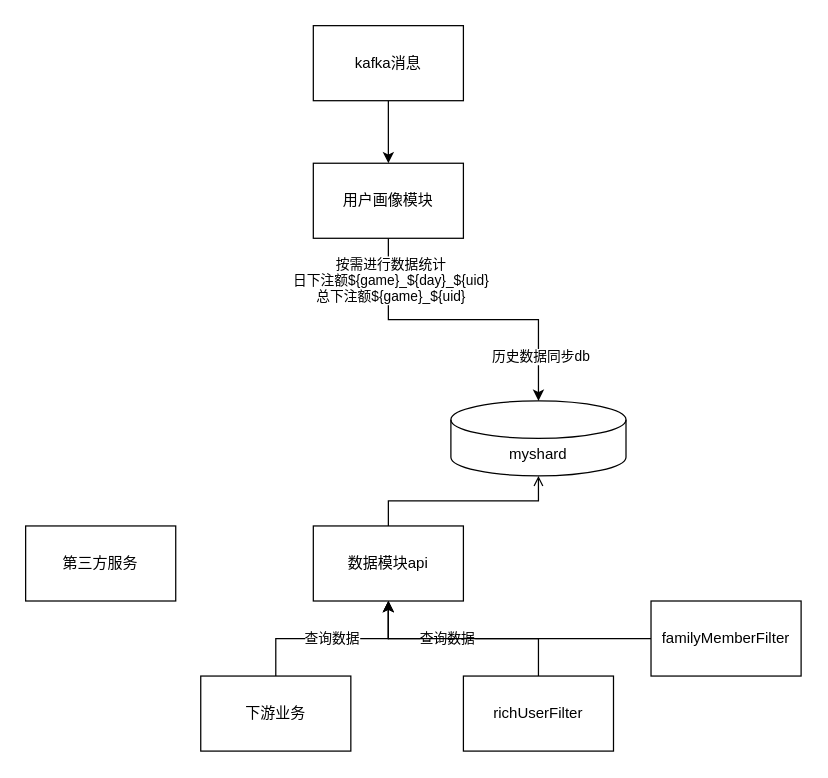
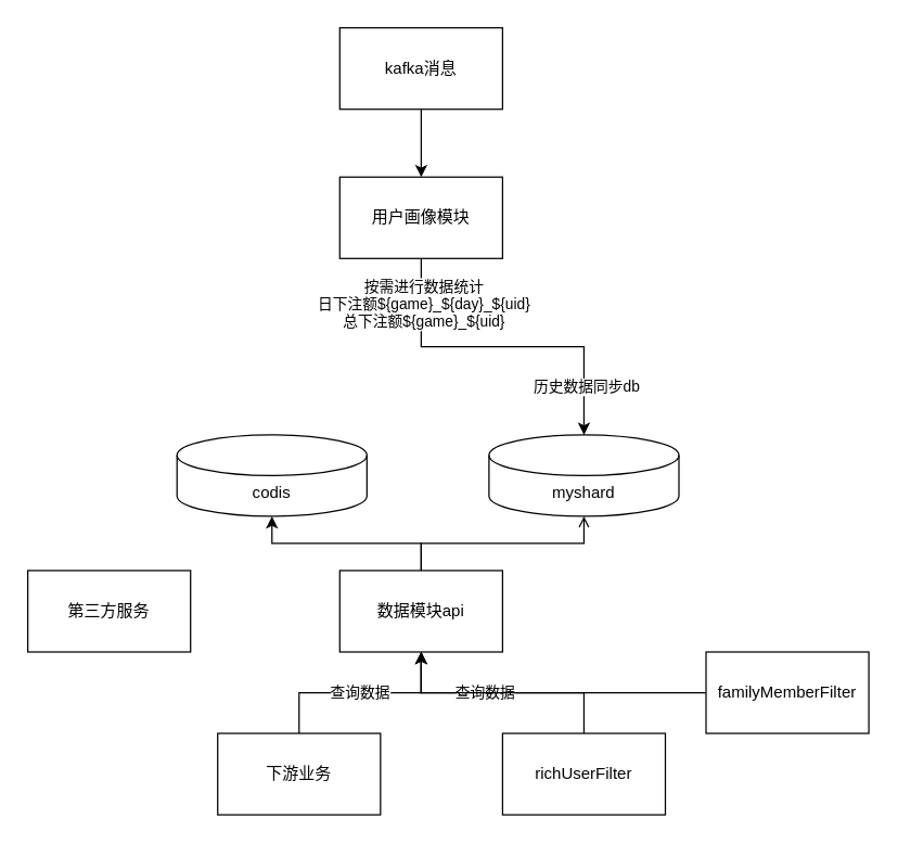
  <mxCell id="0" />
  <mxCell id="1" parent="0" />
  <mxCell id="2" value="" style="edgeStyle=orthogonalEdgeStyle;rounded=0;orthogonalLoop=1;jettySize=auto;html=1;" edge="1" parent="1" source="3" target="7"><mxGeometry relative="1" as="geometry" /></mxCell>
  <mxCell id="3" value="kafka消息" style="rounded=0;whiteSpace=wrap;html=1;" vertex="1" parent="1"><mxGeometry x="250" y="20" width="120" height="60" as="geometry" /></mxCell>
  <mxCell id="4" style="edgeStyle=orthogonalEdgeStyle;rounded=0;orthogonalLoop=1;jettySize=auto;html=1;entryX=0.5;entryY=0;entryDx=0;entryDy=0;entryPerimeter=0;" edge="1" parent="1" source="7" target="9"><mxGeometry relative="1" as="geometry" /></mxCell>
  <mxCell id="5" value="按需进行数据统计&lt;br&gt;日下注额${game}_${day}_${uid}&lt;br&gt;总下注额${game}_${uid}" style="edgeLabel;html=1;align=center;verticalAlign=middle;resizable=0;points=[];" vertex="1" connectable="0" parent="4"><mxGeometry x="-0.736" y="1" relative="1" as="geometry"><mxPoint as="offset" /></mxGeometry></mxCell>
  <mxCell id="6" value="历史数据同步db" style="edgeLabel;html=1;align=center;verticalAlign=middle;resizable=0;points=[];" vertex="1" connectable="0" parent="4"><mxGeometry x="0.712" y="1" relative="1" as="geometry"><mxPoint as="offset" /></mxGeometry></mxCell>
  <mxCell id="7" value="用户画像模块" style="rounded=0;whiteSpace=wrap;html=1;" vertex="1" parent="1"><mxGeometry x="250" y="130" width="120" height="60" as="geometry" /></mxCell>
+ <mxCell id="8" value="codis" style="shape=cylinder3;whiteSpace=wrap;html=1;boundedLbl=1;backgroundOutline=1;size=15;" vertex="1" parent="1"><mxGeometry x="130" y="320" width="140" height="60" as="geometry" /></mxCell>
  <mxCell id="9" value="myshard" style="shape=cylinder3;whiteSpace=wrap;html=1;boundedLbl=1;backgroundOutline=1;size=15;" vertex="1" parent="1"><mxGeometry x="360" y="320" width="140" height="60" as="geometry" /></mxCell>
  <mxCell id="10" value="查询数据" style="edgeStyle=orthogonalEdgeStyle;rounded=0;orthogonalLoop=1;jettySize=auto;html=1;entryX=0.5;entryY=1;entryDx=0;entryDy=0;" edge="1" parent="1" source="11" target="14"><mxGeometry relative="1" as="geometry"><mxPoint x="450" y="530" as="targetPoint" /></mxGeometry></mxCell>
  <mxCell id="11" value="下游业务" style="rounded=0;whiteSpace=wrap;html=1;" vertex="1" parent="1"><mxGeometry x="160" y="540" width="120" height="60" as="geometry" /></mxCell>
+ <mxCell id="12" style="edgeStyle=orthogonalEdgeStyle;rounded=0;orthogonalLoop=1;jettySize=auto;html=1;entryX=0.5;entryY=1;entryDx=0;entryDy=0;entryPerimeter=0;" edge="1" parent="1" source="14" target="8"><mxGeometry relative="1" as="geometry" /></mxCell>
  <mxCell id="13" style="edgeStyle=orthogonalEdgeStyle;rounded=0;orthogonalLoop=1;jettySize=auto;html=1;entryX=0.5;entryY=1;entryDx=0;entryDy=0;entryPerimeter=0;endArrow=open;" edge="1" parent="1" source="14" target="9"><mxGeometry relative="1" as="geometry" /></mxCell>
  <mxCell id="14" value="数据模块api" style="rounded=0;whiteSpace=wrap;html=1;" vertex="1" parent="1"><mxGeometry x="250" y="420" width="120" height="60" as="geometry" /></mxCell>
  <mxCell id="15" style="edgeStyle=orthogonalEdgeStyle;rounded=0;orthogonalLoop=1;jettySize=auto;html=1;entryX=0.5;entryY=1;entryDx=0;entryDy=0;" edge="1" parent="1" source="17" target="14"><mxGeometry relative="1" as="geometry" /></mxCell>
  <mxCell id="16" value="查询数据" style="edgeLabel;html=1;align=center;verticalAlign=middle;resizable=0;points=[];" vertex="1" connectable="0" parent="15"><mxGeometry x="0.156" y="-1" relative="1" as="geometry"><mxPoint as="offset" /></mxGeometry></mxCell>
  <mxCell id="17" value="richUserFilter" style="rounded=0;whiteSpace=wrap;html=1;" vertex="1" parent="1"><mxGeometry x="370" y="540" width="120" height="60" as="geometry" /></mxCell>
  <mxCell id="18" value="第三方服务" style="rounded=0;whiteSpace=wrap;html=1;" vertex="1" parent="1"><mxGeometry x="20" y="420" width="120" height="60" as="geometry" /></mxCell>
  <mxCell id="19" style="edgeStyle=orthogonalEdgeStyle;rounded=0;orthogonalLoop=1;jettySize=auto;html=1;entryX=0.5;entryY=1;entryDx=0;entryDy=0;" edge="1" parent="1" source="20" target="14"><mxGeometry relative="1" as="geometry" /></mxCell>
  <mxCell id="20" value="familyMemberFilter" style="rounded=0;whiteSpace=wrap;html=1;" vertex="1" parent="1"><mxGeometry x="520" y="480" width="120" height="60" as="geometry" /></mxCell>
